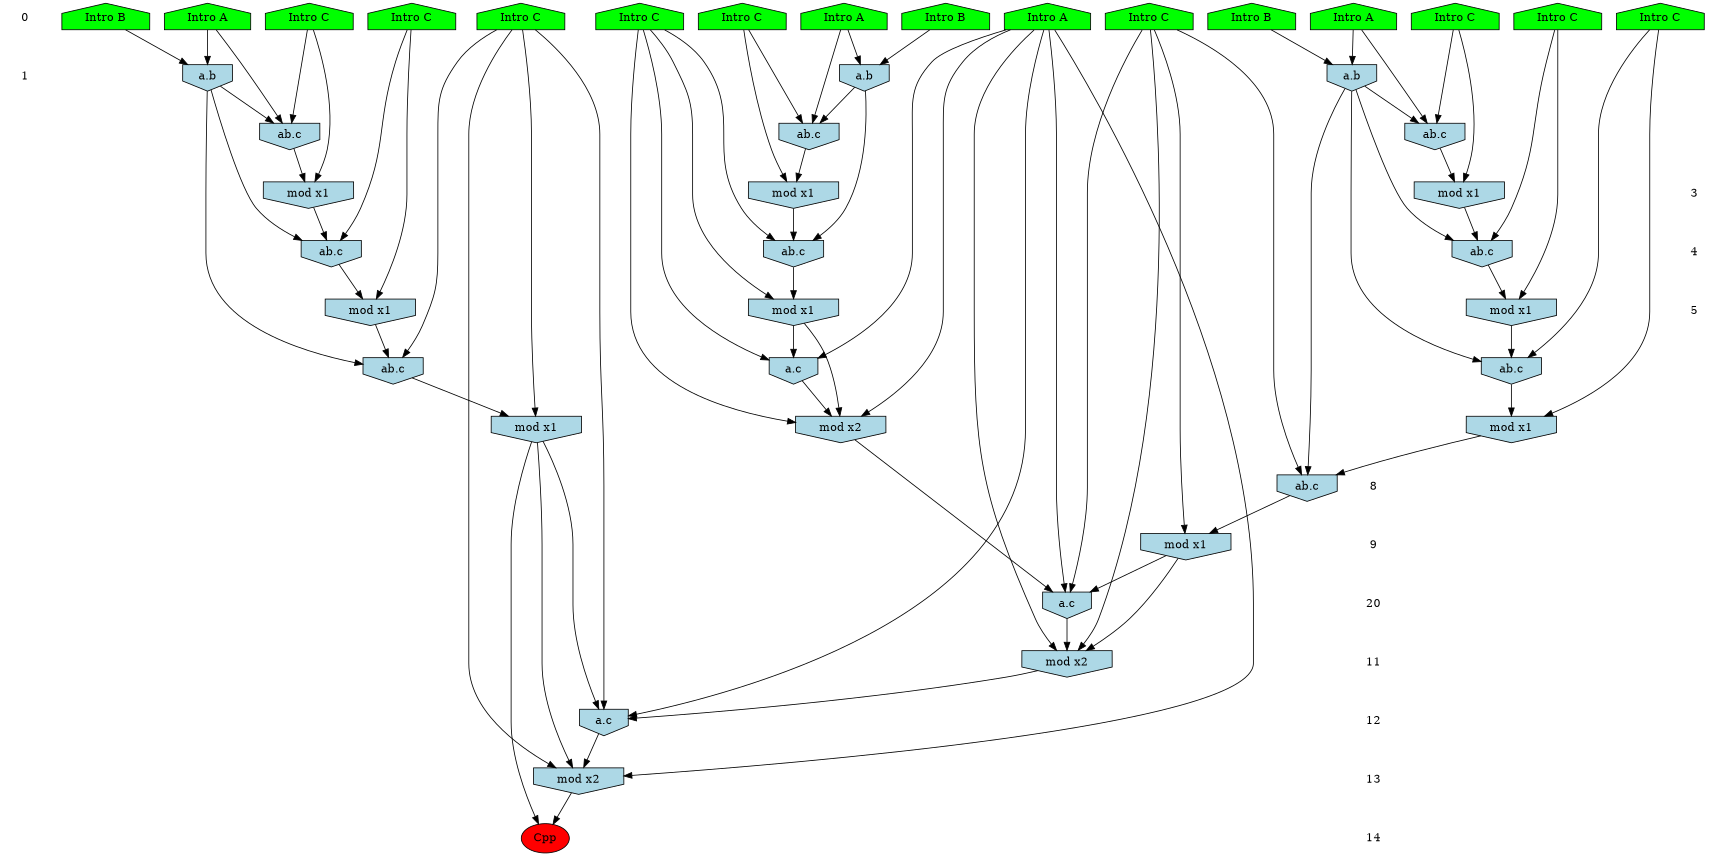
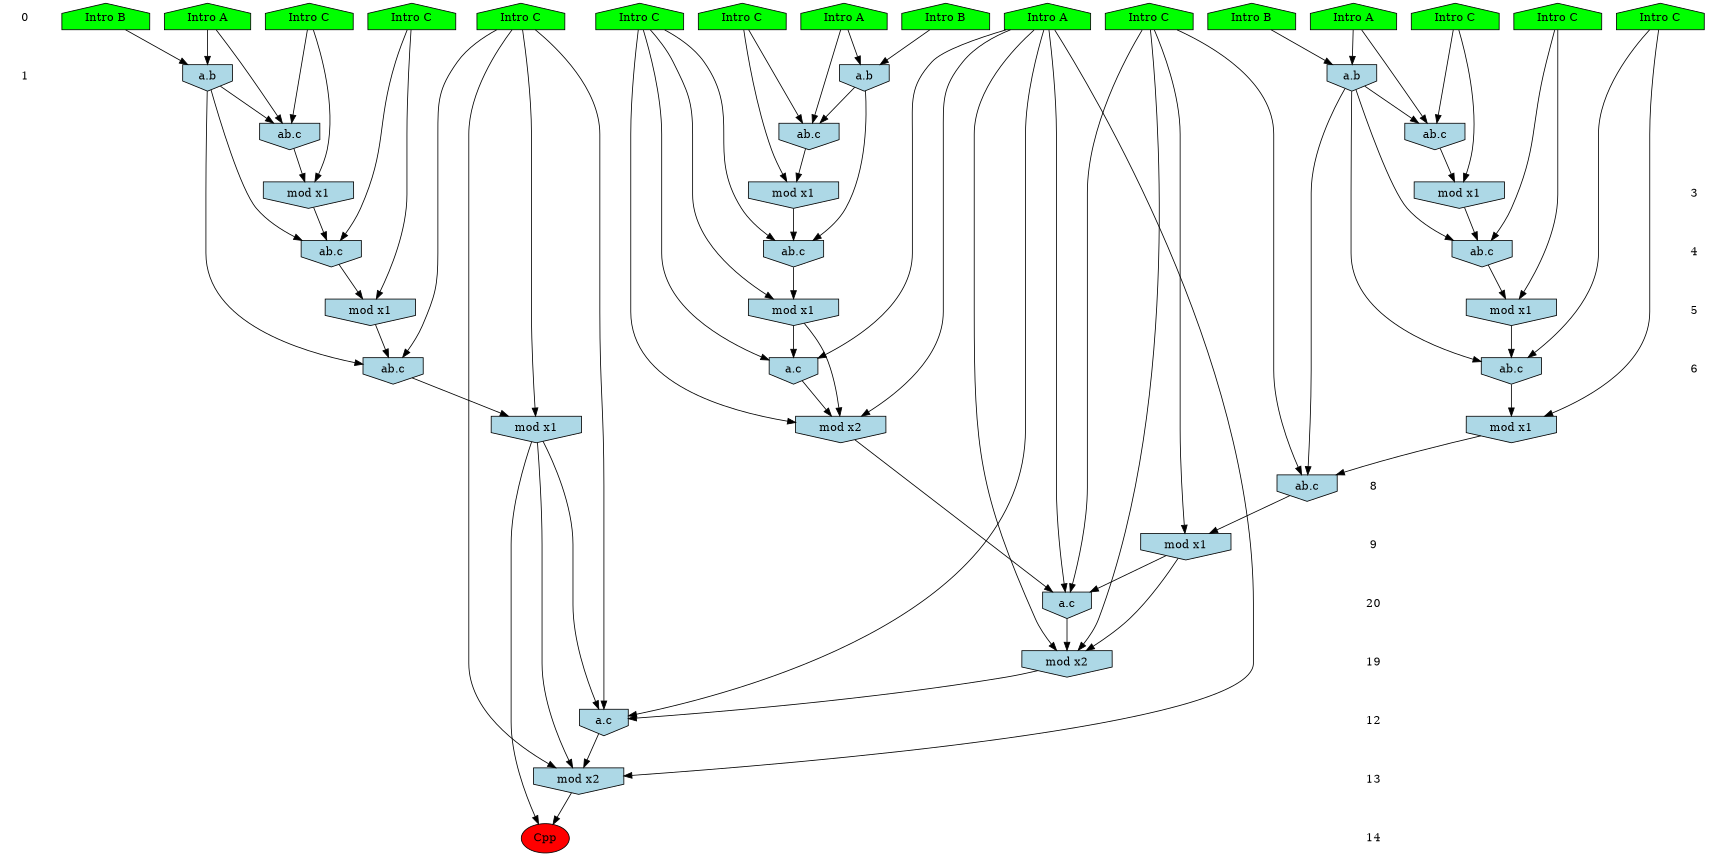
  digraph {
    ranksep=.5
    node [shape=invhouse fillcolor=lightblue style=filled]
    0 [shape=plaintext fillcolor="" style=""]
    n2 [fillcolor=green label="Intro B" shape=house]
    n3 [fillcolor=green label="Intro B" shape=house]
    n4 [fillcolor=green label="Intro A" shape=house]
    n5 [fillcolor=green label="Intro B" shape=house]
    n6 [fillcolor=green label="Intro A" shape=house]
    n7 [fillcolor=green label="Intro A" shape=house]
    n8 [fillcolor=green label="Intro A" shape=house]
    n9 [fillcolor=green label="Intro C" shape=house]
    n10 [fillcolor=green label="Intro C" shape=house]
    n11 [fillcolor=green label="Intro C" shape=house]
    n12 [fillcolor=green label="Intro C" shape=house]
    n13 [fillcolor=green label="Intro C" shape=house]
    n14 [fillcolor=green label="Intro C" shape=house]
    n15 [fillcolor=green label="Intro C" shape=house]
    n16 [fillcolor=green label="Intro C" shape=house]
    n17 [fillcolor=green label="Intro C" shape=house]
    1 [shape=plaintext fillcolor="" style=""]
    n19 [label="a.b"]
    n20 [label="a.b"]
    n21 [label="a.b"]
    n22 [label="ab.c"]
    n23 [label="ab.c"]
    n24 [label="ab.c"]
    3 [shape=plaintext fillcolor="" style=""]
    n26 [label="mod x1"]
    n27 [label="mod x1"]
    n28 [label="mod x1"]
    4 [shape=plaintext fillcolor="" style=""]
    n30 [label="ab.c"]
    n31 [label="ab.c"]
    n32 [label="ab.c"]
    5 [shape=plaintext fillcolor="" style=""]
    n34 [label="mod x1"]
    n35 [label="mod x1"]
    n36 [label="mod x1"]
+   6 [shape=plaintext fillcolor="" style=""]
    n38 [label="ab.c"]
    n39 [label="ab.c"]
    n40 [label="a.c"]
    n41 [label="mod x1"]
    n42 [label="mod x1"]
    n43 [label="mod x2"]
    8 [shape=plaintext fillcolor="" style=""]
    n45 [label="ab.c"]
    9 [shape=plaintext fillcolor="" style=""]
    n47 [label="mod x1"]
    n48 [label=20 shape=plaintext fillcolor="" style=""]
    n49 [label="a.c"]
-   11 [shape=plaintext fillcolor="" style=""]
+   11 [shape=plaintext label=19 fillcolor="" style=""]
    n51 [label="mod x2"]
    12 [shape=plaintext fillcolor="" style=""]
    n53 [label="a.c"]
    13 [shape=plaintext fillcolor="" style=""]
    n55 [label="mod x2"]
    14 [shape=plaintext fillcolor="" style=""]
    n57 [fillcolor=red label=Cpp shape=""]
    subgraph sub_1 {
      rank=same
      0
      n2
      n3
      n4
      n5
      n6
      n7
      n8
      n9
      n10
      n11
      n12
      n13
      n14
      n15
      n16
      n17
    }
    subgraph sub_2 {
      rank=same
      1
      n19
      n20
      n21
    }
    subgraph sub_3 {
      rank=same
      n22
      n23
      n24
    }
    subgraph sub_4 {
      rank=same
      3
      n26
      n27
      n28
    }
    subgraph sub_5 {
      rank=same
      4
      n30
      n31
      n32
    }
    subgraph sub_6 {
      rank=same
      5
      n34
      n35
      n36
    }
    subgraph sub_7 {
      rank=same
+     6
      n38
      n39
      n40
    }
    subgraph sub_8 {
      rank=same
      n41
      n42
      n43
    }
    subgraph sub_9 {
      rank=same
      8
      n45
    }
    subgraph sub_10 {
      rank=same
      9
      n47
    }
    subgraph sub_11 {
      rank=same
      n48
      n49
    }
    subgraph sub_12 {
      rank=same
      11
      n51
    }
    subgraph sub_13 {
      rank=same
      12
      n53
    }
    subgraph sub_14 {
      rank=same
      13
      n55
    }
    subgraph sub_15 {
      rank=same
      14
      n57
    }
    0 -> 1 [style=invis]
    n2 -> n20
    n3 -> n19
    n4 -> n40
    n4 -> n43
    n4 -> n49
    n4 -> n51
    n4 -> n53
    n4 -> n55
    n5 -> n21
    n6 -> n20
    n6 -> n24
    n7 -> n21
    n7 -> n23
    n8 -> n19
    n8 -> n22
    n9 -> n23
    n9 -> n27
    n10 -> n45
    n10 -> n47
    n10 -> n49
    n10 -> n51
    n11 -> n24
    n11 -> n28
    n12 -> n30
    n12 -> n34
    n13 -> n32
    n13 -> n36
    n13 -> n40
    n13 -> n43
    n14 -> n31
    n14 -> n35
    n15 -> n22
    n15 -> n26
    n16 -> n39
    n16 -> n42
    n17 -> n38
    n17 -> n41
    n17 -> n53
    n17 -> n55
    n19 -> n22
    n19 -> n30
    n19 -> n38
    n20 -> n24
    n20 -> n31
    n20 -> n39
    n20 -> n45
    n21 -> n23
    n21 -> n32
    n22 -> n26
    n23 -> n27
    n24 -> n28
    3 -> 4 [style=invis]
    n26 -> n30
    n27 -> n32
    n28 -> n31
    4 -> 5 [style=invis]
    n30 -> n34
    n31 -> n35
    n32 -> n36
+   5 -> 6 [style=invis]
    n34 -> n38
    n35 -> n39
    n36 -> n40
    n36 -> n43
    n38 -> n41
    n39 -> n42
    n40 -> n43
    n41 -> n53
    n41 -> n55
    n41 -> n57
    n42 -> n45
    n43 -> n49
    8 -> 9 [style=invis]
    n45 -> n47
    9 -> n48 [style=invis]
    n47 -> n49
    n47 -> n51
    n48 -> 11 [style=invis]
    n49 -> n51
    11 -> 12 [style=invis]
    n51 -> n53
    12 -> 13 [style=invis]
    n53 -> n55
    13 -> 14 [style=invis]
    n55 -> n57
  }
